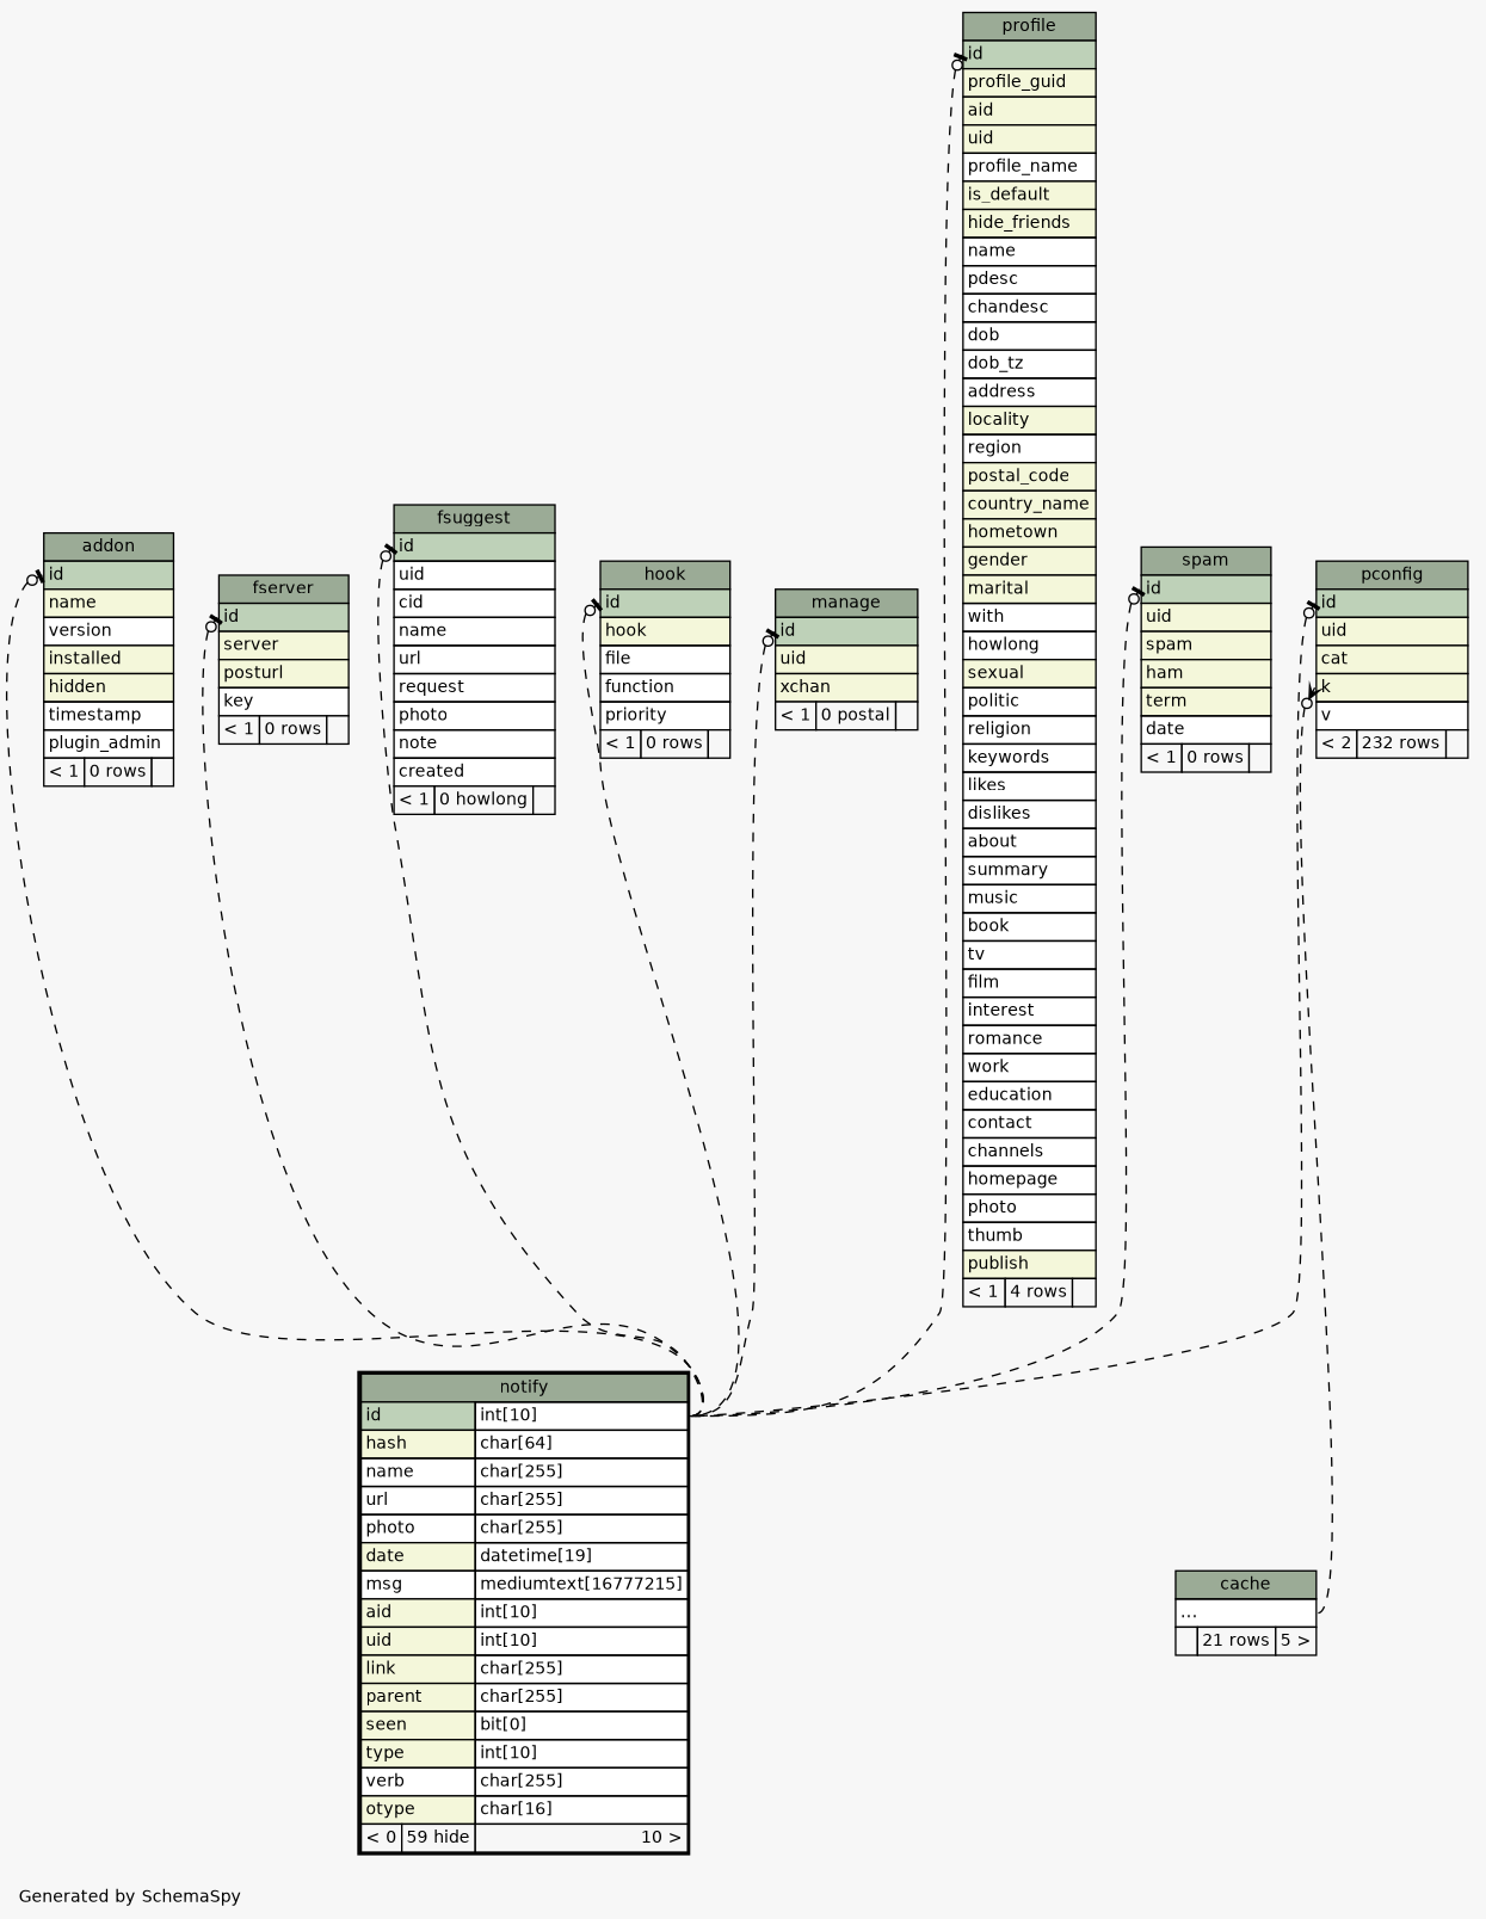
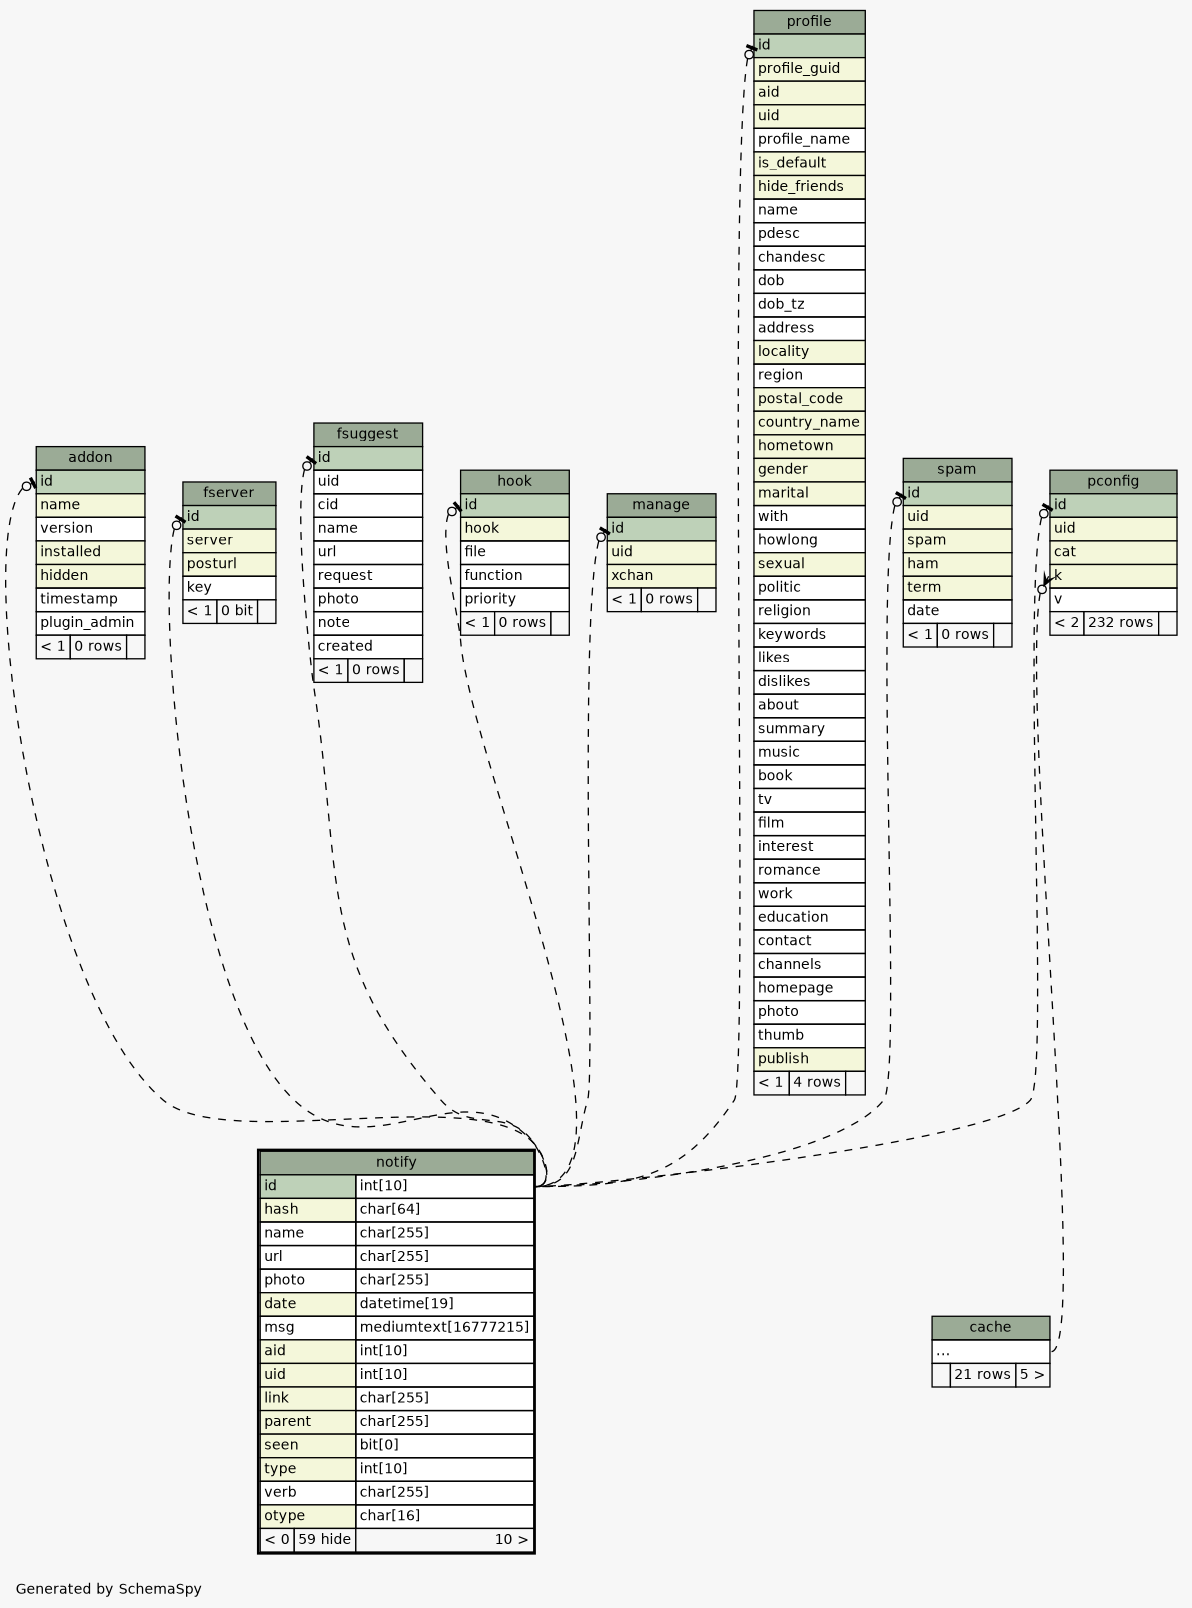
  digraph {
    bgcolor="#f7f7f7"
    fontname=Helvetica
    fontsize=11
    label="\nGenerated by SchemaSpy"
    labeljust=l
    nodesep=0.18
    rankdir=TB
    ranksep=0.46
    node [fontname=Helvetica fontsize=11 shape=plaintext]
    edge [arrowhead=none arrowsize=0.8 arrowtail=teeodot dir=back headport="id.type:e" style=dashed tailport="id:w"]
    n1 [label=<     <TABLE BORDER="0" CELLBORDER="1" CELLSPACING="0" BGCOLOR="#ffffff">       <TR><TD COLSPAN="3" BGCOLOR="#9bab96" ALIGN="CENTER">addon</TD></TR>       <TR><TD PORT="id" COLSPAN="3" BGCOLOR="#bed1b8" ALIGN="LEFT">id</TD></TR>       <TR><TD PORT="name" COLSPAN="3" BGCOLOR="#f4f7da" ALIGN="LEFT">name</TD></TR>       <TR><TD PORT="version" COLSPAN="3" ALIGN="LEFT">version</TD></TR>       <TR><TD PORT="installed" COLSPAN="3" BGCOLOR="#f4f7da" ALIGN="LEFT">installed</TD></TR>       <TR><TD PORT="hidden" COLSPAN="3" BGCOLOR="#f4f7da" ALIGN="LEFT">hidden</TD></TR>       <TR><TD PORT="timestamp" COLSPAN="3" ALIGN="LEFT">timestamp</TD></TR>       <TR><TD PORT="plugin_admin" COLSPAN="3" ALIGN="LEFT">plugin_admin</TD></TR>       <TR><TD ALIGN="LEFT" BGCOLOR="#f7f7f7">&lt; 1</TD><TD ALIGN="RIGHT" BGCOLOR="#f7f7f7">0 rows</TD><TD ALIGN="RIGHT" BGCOLOR="#f7f7f7">  </TD></TR>     </TABLE>>]
    n2 [label=<     <TABLE BORDER="2" CELLBORDER="1" CELLSPACING="0" BGCOLOR="#ffffff">       <TR><TD COLSPAN="3" BGCOLOR="#9bab96" ALIGN="CENTER">notify</TD></TR>       <TR><TD PORT="id" COLSPAN="2" BGCOLOR="#bed1b8" ALIGN="LEFT">id</TD><TD PORT="id.type" ALIGN="LEFT">int[10]</TD></TR>       <TR><TD PORT="hash" COLSPAN="2" BGCOLOR="#f4f7da" ALIGN="LEFT">hash</TD><TD PORT="hash.type" ALIGN="LEFT">char[64]</TD></TR>       <TR><TD PORT="name" COLSPAN="2" ALIGN="LEFT">name</TD><TD PORT="name.type" ALIGN="LEFT">char[255]</TD></TR>       <TR><TD PORT="url" COLSPAN="2" ALIGN="LEFT">url</TD><TD PORT="url.type" ALIGN="LEFT">char[255]</TD></TR>       <TR><TD PORT="photo" COLSPAN="2" ALIGN="LEFT">photo</TD><TD PORT="photo.type" ALIGN="LEFT">char[255]</TD></TR>       <TR><TD PORT="date" COLSPAN="2" BGCOLOR="#f4f7da" ALIGN="LEFT">date</TD><TD PORT="date.type" ALIGN="LEFT">datetime[19]</TD></TR>       <TR><TD PORT="msg" COLSPAN="2" ALIGN="LEFT">msg</TD><TD PORT="msg.type" ALIGN="LEFT">mediumtext[16777215]</TD></TR>       <TR><TD PORT="aid" COLSPAN="2" BGCOLOR="#f4f7da" ALIGN="LEFT">aid</TD><TD PORT="aid.type" ALIGN="LEFT">int[10]</TD></TR>       <TR><TD PORT="uid" COLSPAN="2" BGCOLOR="#f4f7da" ALIGN="LEFT">uid</TD><TD PORT="uid.type" ALIGN="LEFT">int[10]</TD></TR>       <TR><TD PORT="link" COLSPAN="2" BGCOLOR="#f4f7da" ALIGN="LEFT">link</TD><TD PORT="link.type" ALIGN="LEFT">char[255]</TD></TR>       <TR><TD PORT="parent" COLSPAN="2" BGCOLOR="#f4f7da" ALIGN="LEFT">parent</TD><TD PORT="parent.type" ALIGN="LEFT">char[255]</TD></TR>       <TR><TD PORT="seen" COLSPAN="2" BGCOLOR="#f4f7da" ALIGN="LEFT">seen</TD><TD PORT="seen.type" ALIGN="LEFT">bit[0]</TD></TR>       <TR><TD PORT="type" COLSPAN="2" BGCOLOR="#f4f7da" ALIGN="LEFT">type</TD><TD PORT="type.type" ALIGN="LEFT">int[10]</TD></TR>       <TR><TD PORT="verb" COLSPAN="2" ALIGN="LEFT">verb</TD><TD PORT="verb.type" ALIGN="LEFT">char[255]</TD></TR>       <TR><TD PORT="otype" COLSPAN="2" BGCOLOR="#f4f7da" ALIGN="LEFT">otype</TD><TD PORT="otype.type" ALIGN="LEFT">char[16]</TD></TR>       <TR><TD ALIGN="LEFT" BGCOLOR="#f7f7f7">&lt; 0</TD><TD ALIGN="RIGHT" BGCOLOR="#f7f7f7">59 hide</TD><TD ALIGN="RIGHT" BGCOLOR="#f7f7f7">10 &gt;</TD></TR>     </TABLE>>]
-   n3 [label=<     <TABLE BORDER="0" CELLBORDER="1" CELLSPACING="0" BGCOLOR="#ffffff">       <TR><TD COLSPAN="3" BGCOLOR="#9bab96" ALIGN="CENTER">fserver</TD></TR>       <TR><TD PORT="id" COLSPAN="3" BGCOLOR="#bed1b8" ALIGN="LEFT">id</TD></TR>       <TR><TD PORT="server" COLSPAN="3" BGCOLOR="#f4f7da" ALIGN="LEFT">server</TD></TR>       <TR><TD PORT="posturl" COLSPAN="3" BGCOLOR="#f4f7da" ALIGN="LEFT">posturl</TD></TR>       <TR><TD PORT="key" COLSPAN="3" ALIGN="LEFT">key</TD></TR>       <TR><TD ALIGN="LEFT" BGCOLOR="#f7f7f7">&lt; 1</TD><TD ALIGN="RIGHT" BGCOLOR="#f7f7f7">0 rows</TD><TD ALIGN="RIGHT" BGCOLOR="#f7f7f7">  </TD></TR>     </TABLE>>]
-   n4 [label=<     <TABLE BORDER="0" CELLBORDER="1" CELLSPACING="0" BGCOLOR="#ffffff">       <TR><TD COLSPAN="3" BGCOLOR="#9bab96" ALIGN="CENTER">fsuggest</TD></TR>       <TR><TD PORT="id" COLSPAN="3" BGCOLOR="#bed1b8" ALIGN="LEFT">id</TD></TR>       <TR><TD PORT="uid" COLSPAN="3" ALIGN="LEFT">uid</TD></TR>       <TR><TD PORT="cid" COLSPAN="3" ALIGN="LEFT">cid</TD></TR>       <TR><TD PORT="name" COLSPAN="3" ALIGN="LEFT">name</TD></TR>       <TR><TD PORT="url" COLSPAN="3" ALIGN="LEFT">url</TD></TR>       <TR><TD PORT="request" COLSPAN="3" ALIGN="LEFT">request</TD></TR>       <TR><TD PORT="photo" COLSPAN="3" ALIGN="LEFT">photo</TD></TR>       <TR><TD PORT="note" COLSPAN="3" ALIGN="LEFT">note</TD></TR>       <TR><TD PORT="created" COLSPAN="3" ALIGN="LEFT">created</TD></TR>       <TR><TD ALIGN="LEFT" BGCOLOR="#f7f7f7">&lt; 1</TD><TD ALIGN="RIGHT" BGCOLOR="#f7f7f7">0 howlong</TD><TD ALIGN="RIGHT" BGCOLOR="#f7f7f7">  </TD></TR>     </TABLE>>]
+   n3 [label=<     <TABLE BORDER="0" CELLBORDER="1" CELLSPACING="0" BGCOLOR="#ffffff">       <TR><TD COLSPAN="3" BGCOLOR="#9bab96" ALIGN="CENTER">fserver</TD></TR>       <TR><TD PORT="id" COLSPAN="3" BGCOLOR="#bed1b8" ALIGN="LEFT">id</TD></TR>       <TR><TD PORT="server" COLSPAN="3" BGCOLOR="#f4f7da" ALIGN="LEFT">server</TD></TR>       <TR><TD PORT="posturl" COLSPAN="3" BGCOLOR="#f4f7da" ALIGN="LEFT">posturl</TD></TR>       <TR><TD PORT="key" COLSPAN="3" ALIGN="LEFT">key</TD></TR>       <TR><TD ALIGN="LEFT" BGCOLOR="#f7f7f7">&lt; 1</TD><TD ALIGN="RIGHT" BGCOLOR="#f7f7f7">0 bit</TD><TD ALIGN="RIGHT" BGCOLOR="#f7f7f7">  </TD></TR>     </TABLE>>]
+   n4 [label=<     <TABLE BORDER="0" CELLBORDER="1" CELLSPACING="0" BGCOLOR="#ffffff">       <TR><TD COLSPAN="3" BGCOLOR="#9bab96" ALIGN="CENTER">fsuggest</TD></TR>       <TR><TD PORT="id" COLSPAN="3" BGCOLOR="#bed1b8" ALIGN="LEFT">id</TD></TR>       <TR><TD PORT="uid" COLSPAN="3" ALIGN="LEFT">uid</TD></TR>       <TR><TD PORT="cid" COLSPAN="3" ALIGN="LEFT">cid</TD></TR>       <TR><TD PORT="name" COLSPAN="3" ALIGN="LEFT">name</TD></TR>       <TR><TD PORT="url" COLSPAN="3" ALIGN="LEFT">url</TD></TR>       <TR><TD PORT="request" COLSPAN="3" ALIGN="LEFT">request</TD></TR>       <TR><TD PORT="photo" COLSPAN="3" ALIGN="LEFT">photo</TD></TR>       <TR><TD PORT="note" COLSPAN="3" ALIGN="LEFT">note</TD></TR>       <TR><TD PORT="created" COLSPAN="3" ALIGN="LEFT">created</TD></TR>       <TR><TD ALIGN="LEFT" BGCOLOR="#f7f7f7">&lt; 1</TD><TD ALIGN="RIGHT" BGCOLOR="#f7f7f7">0 rows</TD><TD ALIGN="RIGHT" BGCOLOR="#f7f7f7">  </TD></TR>     </TABLE>>]
    n5 [label=<     <TABLE BORDER="0" CELLBORDER="1" CELLSPACING="0" BGCOLOR="#ffffff">       <TR><TD COLSPAN="3" BGCOLOR="#9bab96" ALIGN="CENTER">hook</TD></TR>       <TR><TD PORT="id" COLSPAN="3" BGCOLOR="#bed1b8" ALIGN="LEFT">id</TD></TR>       <TR><TD PORT="hook" COLSPAN="3" BGCOLOR="#f4f7da" ALIGN="LEFT">hook</TD></TR>       <TR><TD PORT="file" COLSPAN="3" ALIGN="LEFT">file</TD></TR>       <TR><TD PORT="function" COLSPAN="3" ALIGN="LEFT">function</TD></TR>       <TR><TD PORT="priority" COLSPAN="3" ALIGN="LEFT">priority</TD></TR>       <TR><TD ALIGN="LEFT" BGCOLOR="#f7f7f7">&lt; 1</TD><TD ALIGN="RIGHT" BGCOLOR="#f7f7f7">0 rows</TD><TD ALIGN="RIGHT" BGCOLOR="#f7f7f7">  </TD></TR>     </TABLE>>]
-   n6 [label=<     <TABLE BORDER="0" CELLBORDER="1" CELLSPACING="0" BGCOLOR="#ffffff">       <TR><TD COLSPAN="3" BGCOLOR="#9bab96" ALIGN="CENTER">manage</TD></TR>       <TR><TD PORT="id" COLSPAN="3" BGCOLOR="#bed1b8" ALIGN="LEFT">id</TD></TR>       <TR><TD PORT="uid" COLSPAN="3" BGCOLOR="#f4f7da" ALIGN="LEFT">uid</TD></TR>       <TR><TD PORT="xchan" COLSPAN="3" BGCOLOR="#f4f7da" ALIGN="LEFT">xchan</TD></TR>       <TR><TD ALIGN="LEFT" BGCOLOR="#f7f7f7">&lt; 1</TD><TD ALIGN="RIGHT" BGCOLOR="#f7f7f7">0 postal</TD><TD ALIGN="RIGHT" BGCOLOR="#f7f7f7">  </TD></TR>     </TABLE>>]
+   n6 [label=<     <TABLE BORDER="0" CELLBORDER="1" CELLSPACING="0" BGCOLOR="#ffffff">       <TR><TD COLSPAN="3" BGCOLOR="#9bab96" ALIGN="CENTER">manage</TD></TR>       <TR><TD PORT="id" COLSPAN="3" BGCOLOR="#bed1b8" ALIGN="LEFT">id</TD></TR>       <TR><TD PORT="uid" COLSPAN="3" BGCOLOR="#f4f7da" ALIGN="LEFT">uid</TD></TR>       <TR><TD PORT="xchan" COLSPAN="3" BGCOLOR="#f4f7da" ALIGN="LEFT">xchan</TD></TR>       <TR><TD ALIGN="LEFT" BGCOLOR="#f7f7f7">&lt; 1</TD><TD ALIGN="RIGHT" BGCOLOR="#f7f7f7">0 rows</TD><TD ALIGN="RIGHT" BGCOLOR="#f7f7f7">  </TD></TR>     </TABLE>>]
    n7 [label=<     <TABLE BORDER="0" CELLBORDER="1" CELLSPACING="0" BGCOLOR="#ffffff">       <TR><TD COLSPAN="3" BGCOLOR="#9bab96" ALIGN="CENTER">pconfig</TD></TR>       <TR><TD PORT="id" COLSPAN="3" BGCOLOR="#bed1b8" ALIGN="LEFT">id</TD></TR>       <TR><TD PORT="uid" COLSPAN="3" BGCOLOR="#f4f7da" ALIGN="LEFT">uid</TD></TR>       <TR><TD PORT="cat" COLSPAN="3" BGCOLOR="#f4f7da" ALIGN="LEFT">cat</TD></TR>       <TR><TD PORT="k" COLSPAN="3" BGCOLOR="#f4f7da" ALIGN="LEFT">k</TD></TR>       <TR><TD PORT="v" COLSPAN="3" ALIGN="LEFT">v</TD></TR>       <TR><TD ALIGN="LEFT" BGCOLOR="#f7f7f7">&lt; 2</TD><TD ALIGN="RIGHT" BGCOLOR="#f7f7f7">232 rows</TD><TD ALIGN="RIGHT" BGCOLOR="#f7f7f7">  </TD></TR>     </TABLE>>]
    n8 [label=<     <TABLE BORDER="0" CELLBORDER="1" CELLSPACING="0" BGCOLOR="#ffffff">       <TR><TD COLSPAN="3" BGCOLOR="#9bab96" ALIGN="CENTER">cache</TD></TR>       <TR><TD PORT="elipses" COLSPAN="3" ALIGN="LEFT">...</TD></TR>       <TR><TD ALIGN="LEFT" BGCOLOR="#f7f7f7">  </TD><TD ALIGN="RIGHT" BGCOLOR="#f7f7f7">21 rows</TD><TD ALIGN="RIGHT" BGCOLOR="#f7f7f7">5 &gt;</TD></TR>     </TABLE>>]
    n9 [label=<     <TABLE BORDER="0" CELLBORDER="1" CELLSPACING="0" BGCOLOR="#ffffff">       <TR><TD COLSPAN="3" BGCOLOR="#9bab96" ALIGN="CENTER">profile</TD></TR>       <TR><TD PORT="id" COLSPAN="3" BGCOLOR="#bed1b8" ALIGN="LEFT">id</TD></TR>       <TR><TD PORT="profile_guid" COLSPAN="3" BGCOLOR="#f4f7da" ALIGN="LEFT">profile_guid</TD></TR>       <TR><TD PORT="aid" COLSPAN="3" BGCOLOR="#f4f7da" ALIGN="LEFT">aid</TD></TR>       <TR><TD PORT="uid" COLSPAN="3" BGCOLOR="#f4f7da" ALIGN="LEFT">uid</TD></TR>       <TR><TD PORT="profile_name" COLSPAN="3" ALIGN="LEFT">profile_name</TD></TR>       <TR><TD PORT="is_default" COLSPAN="3" BGCOLOR="#f4f7da" ALIGN="LEFT">is_default</TD></TR>       <TR><TD PORT="hide_friends" COLSPAN="3" BGCOLOR="#f4f7da" ALIGN="LEFT">hide_friends</TD></TR>       <TR><TD PORT="name" COLSPAN="3" ALIGN="LEFT">name</TD></TR>       <TR><TD PORT="pdesc" COLSPAN="3" ALIGN="LEFT">pdesc</TD></TR>       <TR><TD PORT="chandesc" COLSPAN="3" ALIGN="LEFT">chandesc</TD></TR>       <TR><TD PORT="dob" COLSPAN="3" ALIGN="LEFT">dob</TD></TR>       <TR><TD PORT="dob_tz" COLSPAN="3" ALIGN="LEFT">dob_tz</TD></TR>       <TR><TD PORT="address" COLSPAN="3" ALIGN="LEFT">address</TD></TR>       <TR><TD PORT="locality" COLSPAN="3" BGCOLOR="#f4f7da" ALIGN="LEFT">locality</TD></TR>       <TR><TD PORT="region" COLSPAN="3" ALIGN="LEFT">region</TD></TR>       <TR><TD PORT="postal_code" COLSPAN="3" BGCOLOR="#f4f7da" ALIGN="LEFT">postal_code</TD></TR>       <TR><TD PORT="country_name" COLSPAN="3" BGCOLOR="#f4f7da" ALIGN="LEFT">country_name</TD></TR>       <TR><TD PORT="hometown" COLSPAN="3" BGCOLOR="#f4f7da" ALIGN="LEFT">hometown</TD></TR>       <TR><TD PORT="gender" COLSPAN="3" BGCOLOR="#f4f7da" ALIGN="LEFT">gender</TD></TR>       <TR><TD PORT="marital" COLSPAN="3" BGCOLOR="#f4f7da" ALIGN="LEFT">marital</TD></TR>       <TR><TD PORT="with" COLSPAN="3" ALIGN="LEFT">with</TD></TR>       <TR><TD PORT="howlong" COLSPAN="3" ALIGN="LEFT">howlong</TD></TR>       <TR><TD PORT="sexual" COLSPAN="3" BGCOLOR="#f4f7da" ALIGN="LEFT">sexual</TD></TR>       <TR><TD PORT="politic" COLSPAN="3" ALIGN="LEFT">politic</TD></TR>       <TR><TD PORT="religion" COLSPAN="3" ALIGN="LEFT">religion</TD></TR>       <TR><TD PORT="keywords" COLSPAN="3" ALIGN="LEFT">keywords</TD></TR>       <TR><TD PORT="likes" COLSPAN="3" ALIGN="LEFT">likes</TD></TR>       <TR><TD PORT="dislikes" COLSPAN="3" ALIGN="LEFT">dislikes</TD></TR>       <TR><TD PORT="about" COLSPAN="3" ALIGN="LEFT">about</TD></TR>       <TR><TD PORT="summary" COLSPAN="3" ALIGN="LEFT">summary</TD></TR>       <TR><TD PORT="music" COLSPAN="3" ALIGN="LEFT">music</TD></TR>       <TR><TD PORT="book" COLSPAN="3" ALIGN="LEFT">book</TD></TR>       <TR><TD PORT="tv" COLSPAN="3" ALIGN="LEFT">tv</TD></TR>       <TR><TD PORT="film" COLSPAN="3" ALIGN="LEFT">film</TD></TR>       <TR><TD PORT="interest" COLSPAN="3" ALIGN="LEFT">interest</TD></TR>       <TR><TD PORT="romance" COLSPAN="3" ALIGN="LEFT">romance</TD></TR>       <TR><TD PORT="work" COLSPAN="3" ALIGN="LEFT">work</TD></TR>       <TR><TD PORT="education" COLSPAN="3" ALIGN="LEFT">education</TD></TR>       <TR><TD PORT="contact" COLSPAN="3" ALIGN="LEFT">contact</TD></TR>       <TR><TD PORT="channels" COLSPAN="3" ALIGN="LEFT">channels</TD></TR>       <TR><TD PORT="homepage" COLSPAN="3" ALIGN="LEFT">homepage</TD></TR>       <TR><TD PORT="photo" COLSPAN="3" ALIGN="LEFT">photo</TD></TR>       <TR><TD PORT="thumb" COLSPAN="3" ALIGN="LEFT">thumb</TD></TR>       <TR><TD PORT="publish" COLSPAN="3" BGCOLOR="#f4f7da" ALIGN="LEFT">publish</TD></TR>       <TR><TD ALIGN="LEFT" BGCOLOR="#f7f7f7">&lt; 1</TD><TD ALIGN="RIGHT" BGCOLOR="#f7f7f7">4 rows</TD><TD ALIGN="RIGHT" BGCOLOR="#f7f7f7">  </TD></TR>     </TABLE>>]
    n10 [label=<     <TABLE BORDER="0" CELLBORDER="1" CELLSPACING="0" BGCOLOR="#ffffff">       <TR><TD COLSPAN="3" BGCOLOR="#9bab96" ALIGN="CENTER">spam</TD></TR>       <TR><TD PORT="id" COLSPAN="3" BGCOLOR="#bed1b8" ALIGN="LEFT">id</TD></TR>       <TR><TD PORT="uid" COLSPAN="3" BGCOLOR="#f4f7da" ALIGN="LEFT">uid</TD></TR>       <TR><TD PORT="spam" COLSPAN="3" BGCOLOR="#f4f7da" ALIGN="LEFT">spam</TD></TR>       <TR><TD PORT="ham" COLSPAN="3" BGCOLOR="#f4f7da" ALIGN="LEFT">ham</TD></TR>       <TR><TD PORT="term" COLSPAN="3" BGCOLOR="#f4f7da" ALIGN="LEFT">term</TD></TR>       <TR><TD PORT="date" COLSPAN="3" ALIGN="LEFT">date</TD></TR>       <TR><TD ALIGN="LEFT" BGCOLOR="#f7f7f7">&lt; 1</TD><TD ALIGN="RIGHT" BGCOLOR="#f7f7f7">0 rows</TD><TD ALIGN="RIGHT" BGCOLOR="#f7f7f7">  </TD></TR>     </TABLE>>]
    n1 -> n2
    n3 -> n2
    n4 -> n2
    n5 -> n2
    n6 -> n2
    n7 -> n2
    n7 -> n8 [arrowtail=crowodot headport="elipses:e" tailport="k:w"]
    n9 -> n2
    n10 -> n2
  }
